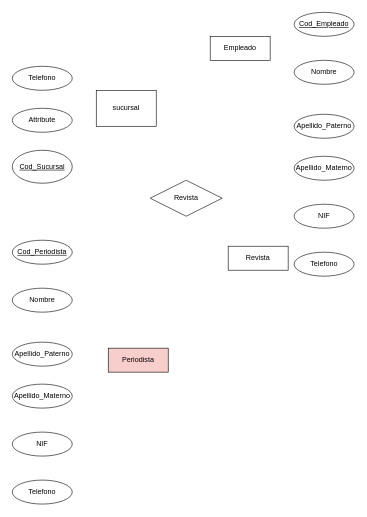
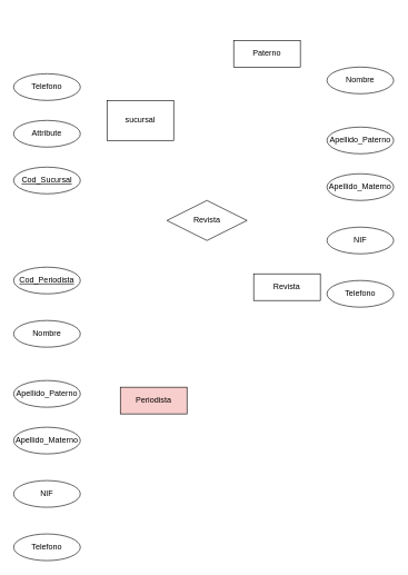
  <mxCell id="0" />
  <mxCell id="1" parent="0" />
  <mxCell id="2" value="sucursal" style="whiteSpace=wrap;html=1;align=center;" vertex="1" parent="1"><mxGeometry x="160" y="150" width="100" height="60" as="geometry" /></mxCell>
- <mxCell id="3" value="&lt;div&gt;Empleado&lt;/div&gt;" style="whiteSpace=wrap;html=1;align=center;" vertex="1" parent="1"><mxGeometry x="350" y="60" width="100" height="40" as="geometry" /></mxCell>
+ <mxCell id="3" value="&lt;div&gt;Paterno&lt;/div&gt;" style="whiteSpace=wrap;html=1;align=center;" vertex="1" parent="1"><mxGeometry x="350" y="60" width="100" height="40" as="geometry" /></mxCell>
  <mxCell id="4" value="&lt;div&gt;Periodista&lt;/div&gt;" style="whiteSpace=wrap;html=1;align=center;fillColor=#f8cecc;" vertex="1" parent="1"><mxGeometry x="180" y="580" width="100" height="40" as="geometry" /></mxCell>
  <mxCell id="5" value="Revista" style="whiteSpace=wrap;html=1;align=center;" vertex="1" parent="1"><mxGeometry x="380" y="410" width="100" height="40" as="geometry" /></mxCell>
  <mxCell id="6" value="Telefono" style="ellipse;whiteSpace=wrap;html=1;align=center;" vertex="1" parent="1"><mxGeometry x="20" y="110" width="100" height="40" as="geometry" /></mxCell>
  <mxCell id="7" value="Attribute" style="ellipse;whiteSpace=wrap;html=1;align=center;" vertex="1" parent="1"><mxGeometry x="20" y="180" width="100" height="40" as="geometry" /></mxCell>
- <mxCell id="8" value="&lt;div&gt;Cod_Sucursal&lt;/div&gt;" style="ellipse;whiteSpace=wrap;html=1;align=center;fontStyle=4;" vertex="1" parent="1"><mxGeometry x="20" y="250" width="100" height="55" as="geometry" /></mxCell>
- <mxCell id="9" value="Cod_Empleado" style="ellipse;whiteSpace=wrap;html=1;align=center;fontStyle=4;" vertex="1" parent="1"><mxGeometry x="490" y="20" width="100" height="40" as="geometry" /></mxCell>
+ <mxCell id="8" value="&lt;div&gt;Cod_Sucursal&lt;/div&gt;" style="ellipse;whiteSpace=wrap;html=1;align=center;fontStyle=4;" vertex="1" parent="1"><mxGeometry x="20" y="250" width="100" height="40" as="geometry" /></mxCell>
  <mxCell id="10" value="Nombre" style="ellipse;whiteSpace=wrap;html=1;align=center;" vertex="1" parent="1"><mxGeometry x="490" y="100" width="100" height="40" as="geometry" /></mxCell>
  <mxCell id="11" value="&lt;div&gt;Apellido_Paterno&lt;/div&gt;" style="ellipse;whiteSpace=wrap;html=1;align=center;" vertex="1" parent="1"><mxGeometry x="490" y="190" width="100" height="40" as="geometry" /></mxCell>
  <mxCell id="12" value="&lt;div&gt;Apellido_Materno&lt;/div&gt;" style="ellipse;whiteSpace=wrap;html=1;align=center;" vertex="1" parent="1"><mxGeometry x="490" y="260" width="100" height="40" as="geometry" /></mxCell>
  <mxCell id="13" value="&lt;div&gt;NIF&lt;/div&gt;" style="ellipse;whiteSpace=wrap;html=1;align=center;" vertex="1" parent="1"><mxGeometry x="490" y="340" width="100" height="40" as="geometry" /></mxCell>
  <mxCell id="14" value="Telefono" style="ellipse;whiteSpace=wrap;html=1;align=center;" vertex="1" parent="1"><mxGeometry x="490" y="420" width="100" height="40" as="geometry" /></mxCell>
  <mxCell id="15" value="&lt;div&gt;Revista&lt;/div&gt;" style="shape=rhombus;perimeter=rhombusPerimeter;whiteSpace=wrap;html=1;align=center;" vertex="1" parent="1"><mxGeometry x="250" y="300" width="120" height="60" as="geometry" /></mxCell>
  <mxCell id="16" value="Cod_Periodista" style="ellipse;whiteSpace=wrap;html=1;align=center;fontStyle=4;" vertex="1" parent="1"><mxGeometry x="20" y="400" width="100" height="40" as="geometry" /></mxCell>
  <mxCell id="17" value="Nombre" style="ellipse;whiteSpace=wrap;html=1;align=center;" vertex="1" parent="1"><mxGeometry x="20" y="480" width="100" height="40" as="geometry" /></mxCell>
  <mxCell id="18" value="&lt;div&gt;Apellido_Paterno&lt;/div&gt;" style="ellipse;whiteSpace=wrap;html=1;align=center;" vertex="1" parent="1"><mxGeometry x="20" y="570" width="100" height="40" as="geometry" /></mxCell>
  <mxCell id="19" value="&lt;div&gt;Apellido_Materno&lt;/div&gt;" style="ellipse;whiteSpace=wrap;html=1;align=center;" vertex="1" parent="1"><mxGeometry x="20" y="640" width="100" height="40" as="geometry" /></mxCell>
  <mxCell id="20" value="&lt;div&gt;NIF&lt;/div&gt;" style="ellipse;whiteSpace=wrap;html=1;align=center;" vertex="1" parent="1"><mxGeometry x="20" y="720" width="100" height="40" as="geometry" /></mxCell>
  <mxCell id="21" value="Telefono" style="ellipse;whiteSpace=wrap;html=1;align=center;" vertex="1" parent="1"><mxGeometry x="20" y="800" width="100" height="40" as="geometry" /></mxCell>
